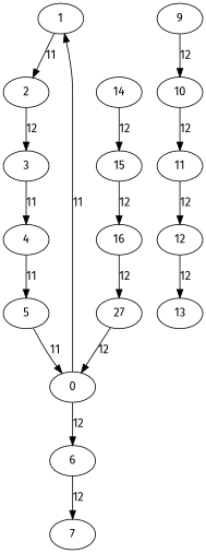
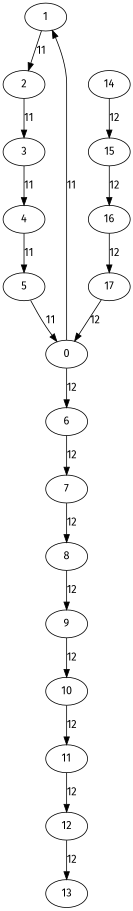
  digraph {
    fontname="Fira Sans"
    node [fontname="Fira Sans"]
    edge [fontname="Fira Sans"]
    1
    2
    3
    4
    5
    0
    6
    7
+   8
    9
    10
    11
    12
    13
    14
    15
    16
-   17 [label=27]
+   17
    1 -> 2 [label=11]
-   2 -> 3 [label=12]
+   2 -> 3 [label=11]
    3 -> 4 [label=11]
    4 -> 5 [label=11]
    5 -> 0 [label=11]
    0 -> 1 [label=11]
    0 -> 6 [label=12]
    6 -> 7 [label=12]
+   7 -> 8 [label=12]
+   8 -> 9 [label=12]
    9 -> 10 [label=12]
    10 -> 11 [label=12]
    11 -> 12 [label=12]
    12 -> 13 [label=12]
    14 -> 15 [label=12]
    15 -> 16 [label=12]
    16 -> 17 [label=12]
    17 -> 0 [label=12]
  }
